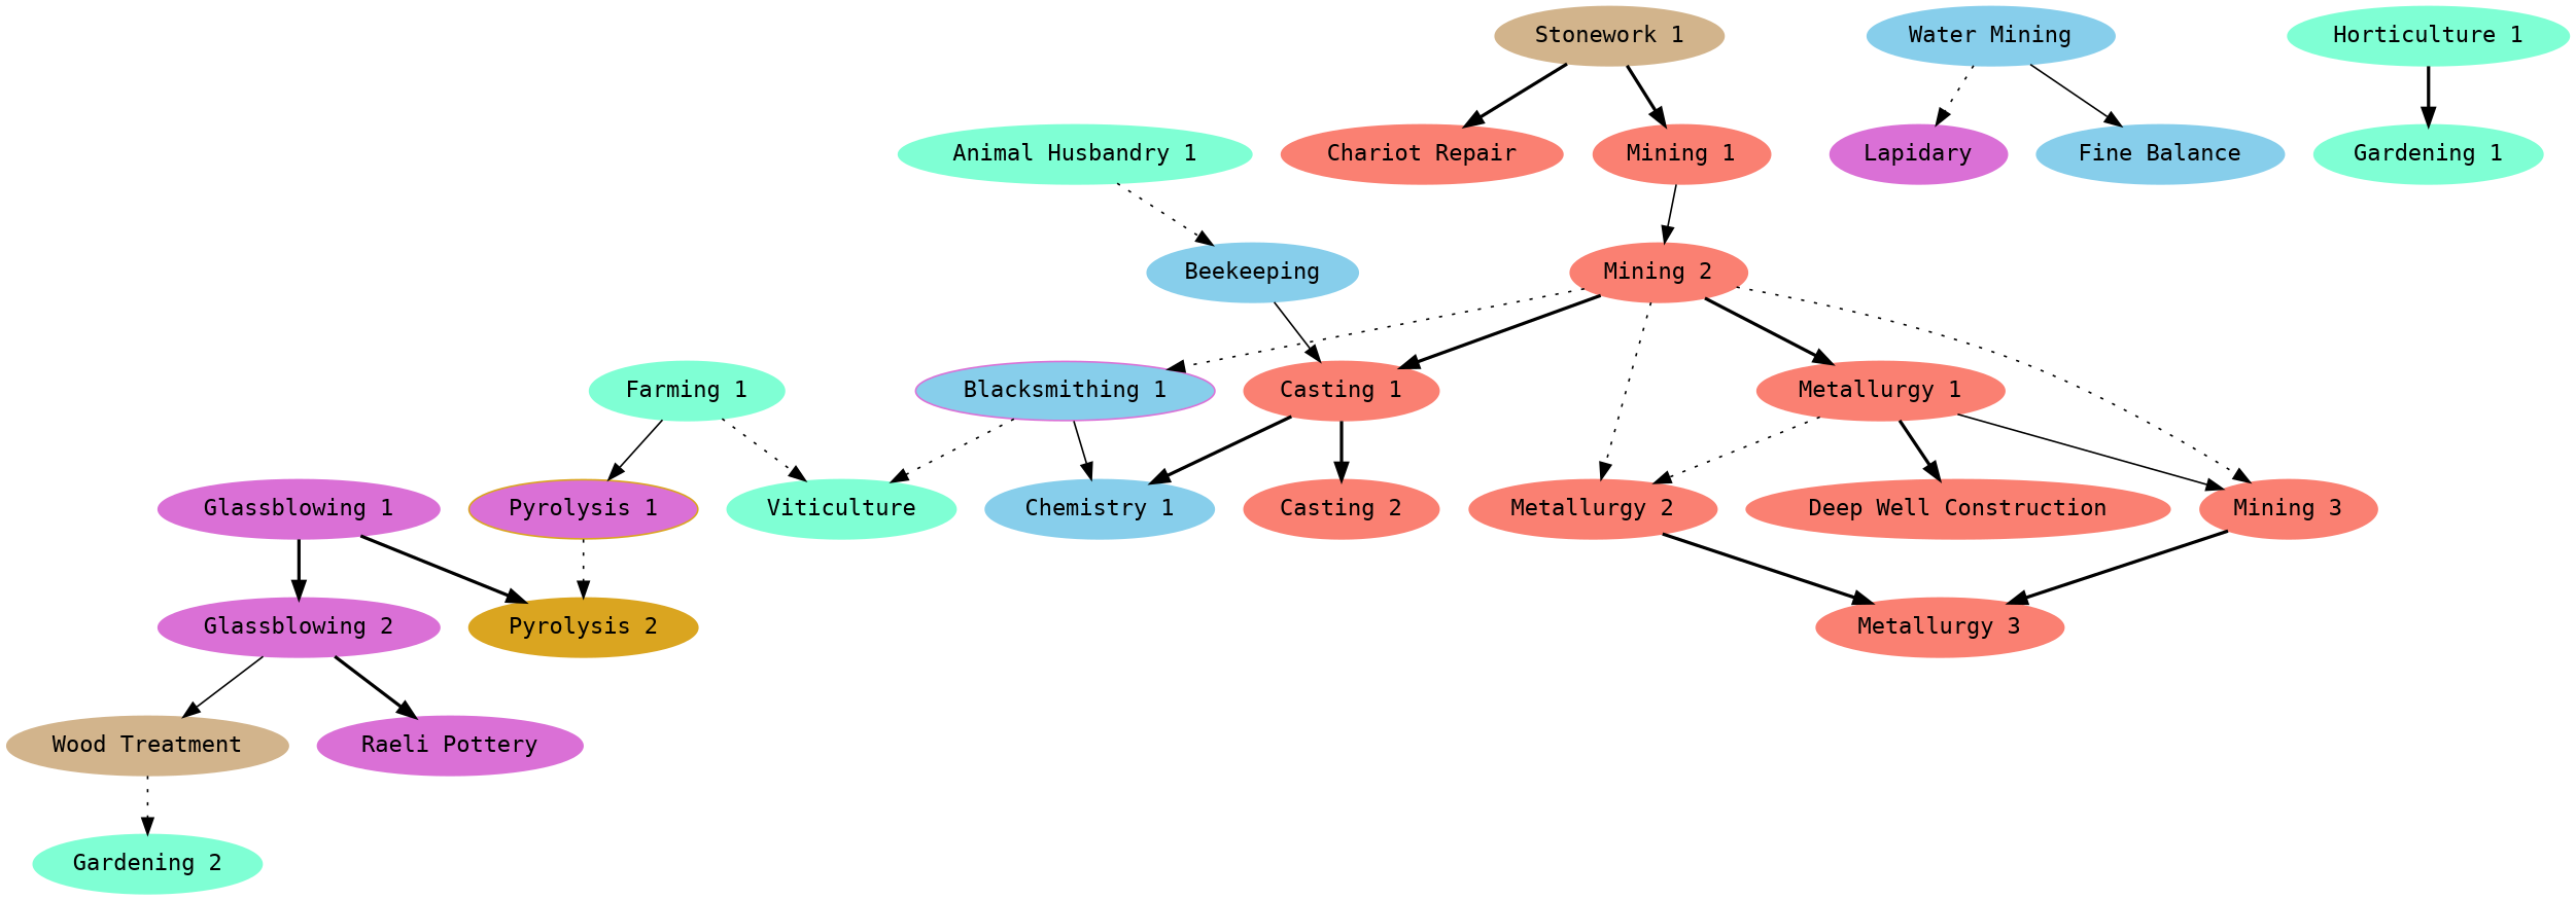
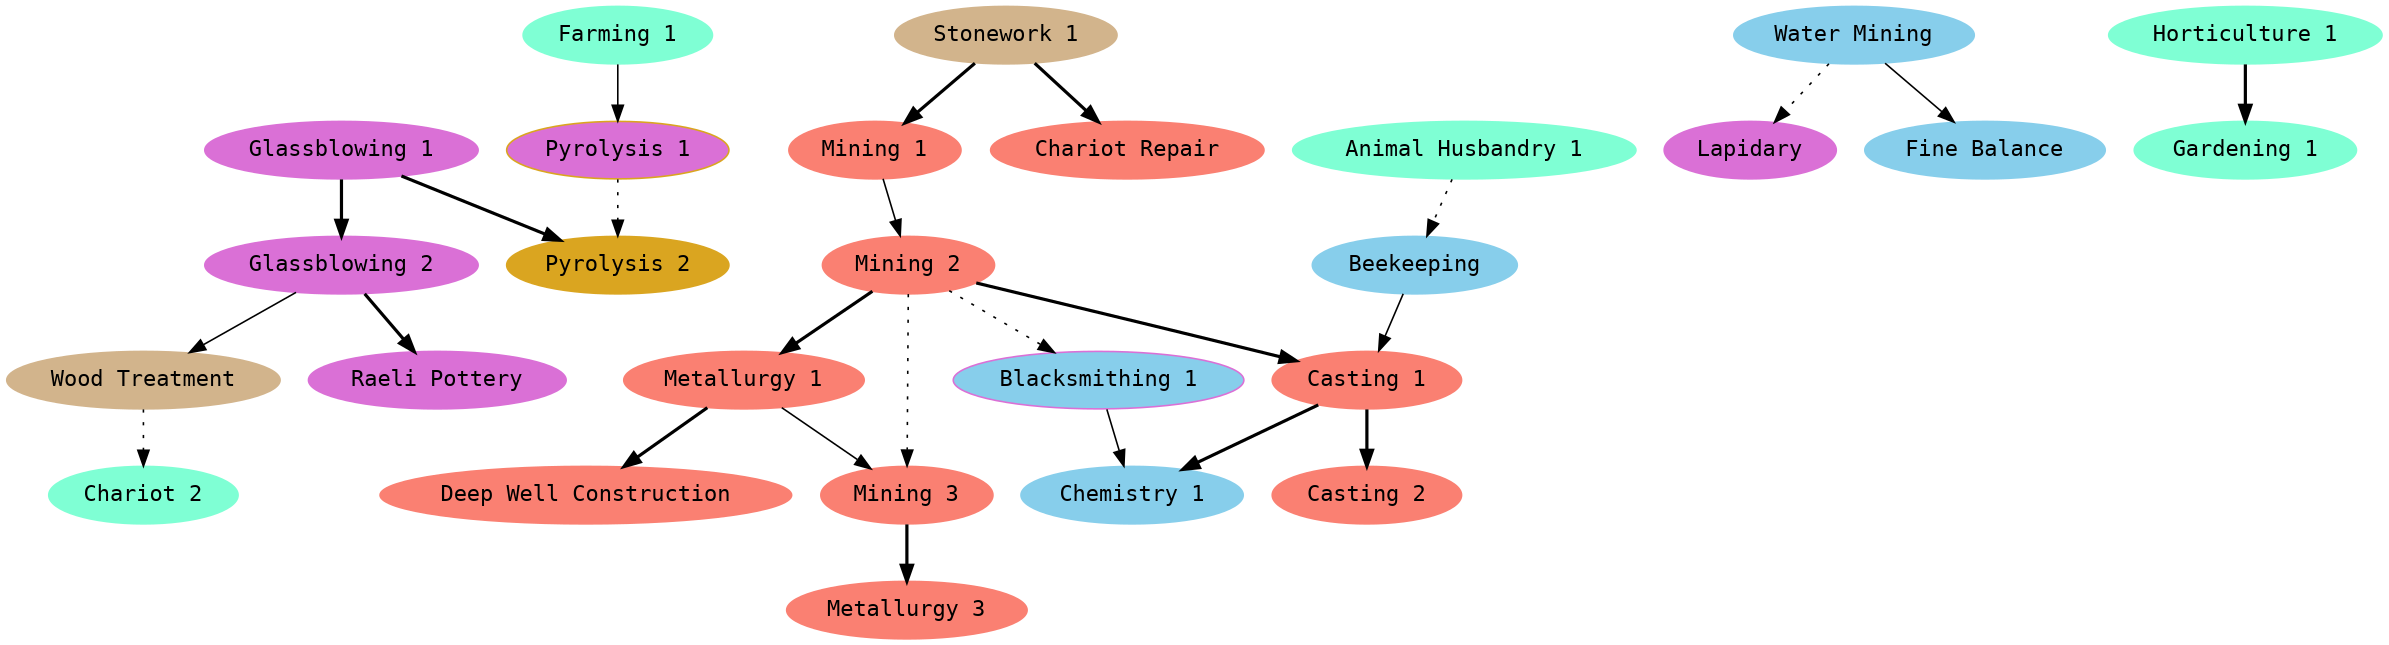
  digraph {
    fontname="DejaVu Sans Mono"
    node [color=salmon fontname="DejaVu Sans Mono" style=filled]
    edge [fontname="DejaVu Sans Mono" style=bold]
    n1 [color=tan label="Wood Treatment"]
    n2 [color=orchid label="Glassblowing 2"]
    n3 [color=tan label="Stonework 1"]
    n4 [color=orchid fillcolor=skyblue label="Blacksmithing 1"]
    n5 [label="Mining 2"]
    n6 [color=orchid label="Glassblowing 1"]
    n7 [color=goldenrod label="Pyrolysis 2"]
    n8 [color=orchid label=Lapidary]
    n9 [color=skyblue label="Water Mining"]
    n10 [color=orchid label="Raeli Pottery"]
    n11 [color=goldenrod fillcolor=orchid label="Pyrolysis 1"]
    n12 [color=aquamarine label="Farming 1"]
    n13 [label="Casting 1"]
    n14 [color=skyblue label=Beekeeping]
    n15 [label="Casting 2"]
    n16 [label="Chariot Repair"]
    n17 [label="Deep Well Construction"]
    n18 [label="Metallurgy 1"]
    n19 [color=aquamarine label="Animal Husbandry 1"]
-   n20 [label="Metallurgy 2"]
    n21 [label="Metallurgy 3"]
    n22 [label="Mining 3"]
    n23 [label="Mining 1"]
    n24 [color=skyblue label="Chemistry 1"]
    n25 [color=aquamarine label="Gardening 1"]
-   n26 [color=aquamarine label=Viticulture]
    n27 [color=skyblue label="Fine Balance"]
    n28 [color=aquamarine label="Horticulture 1"]
-   n29 [color=aquamarine label="Gardening 2"]
+   n29 [color=aquamarine label="Chariot 2"]
    subgraph sub_1 {
      n1
      n2
    }
    subgraph sub_2 {
      n3
    }
    subgraph sub_3 {
      n4
      n5
    }
    subgraph sub_4 {
      n6
      n7
    }
    subgraph sub_5 {
      n2
      n6
    }
    subgraph sub_6 {
      n8
      n9
    }
    subgraph sub_7 {
      n2
      n10
    }
    subgraph sub_8 {
      n3
      n11
      n12
    }
    subgraph sub_9 {
      n7
      n11
    }
    subgraph sub_10 {
      n5
      n13
      n14
    }
    subgraph sub_11 {
      n13
      n15
    }
    subgraph sub_12 {
      n3
      n16
    }
    subgraph sub_13 {
      n17
      n18
    }
    subgraph sub_14 {
      n5
      n18
    }
    subgraph sub_15 {
      n14
      n19
    }
    subgraph sub_16 {
      n5
      n18
-     n20
    }
    subgraph sub_17 {
-     n20
      n21
      n22
    }
    subgraph sub_18 {
      n3
      n23
    }
    subgraph sub_19 {
      n5
      n23
    }
    subgraph sub_20 {
      n5
      n18
      n22
    }
    subgraph sub_21 {
      n4
      n13
      n24
    }
    subgraph sub_22 {
      n24
      n25
-     n26
    }
    subgraph sub_23 {
      n9
      n27
    }
    subgraph sub_24 {
      n9
    }
    subgraph sub_25 {
      n19
    }
    subgraph sub_26 {
      n12
    }
    subgraph sub_27 {
      n25
      n28
    }
    subgraph sub_28 {
      n1
      n29
    }
    subgraph sub_29 {
      n28
    }
    subgraph sub_30 {
      n4
      n12
-     n26
    }
    n1 -> n29 [style=dotted]
    n2 -> n1 [style=solid]
    n2 -> n10
    n3 -> n16
    n3 -> n23
    n4 -> n24 [style=solid]
-   n4 -> n26 [style=dotted]
    n5 -> n4 [style=dotted]
    n5 -> n13
    n5 -> n18
-   n5 -> n20 [style=dotted]
    n5 -> n22 [style=dotted]
    n6 -> n2
    n6 -> n7
    n9 -> n8 [style=dotted]
    n9 -> n27 [style=solid]
    n11 -> n7 [style=dotted]
    n12 -> n11 [style=solid]
-   n12 -> n26 [style=dotted]
    n13 -> n15
    n13 -> n24
    n14 -> n13 [style=solid]
    n18 -> n17
-   n18 -> n20 [style=dotted]
    n18 -> n22 [style=solid]
    n19 -> n14 [style=dotted]
-   n20 -> n21
    n22 -> n21
    n23 -> n5 [style=solid]
    n28 -> n25
  }
